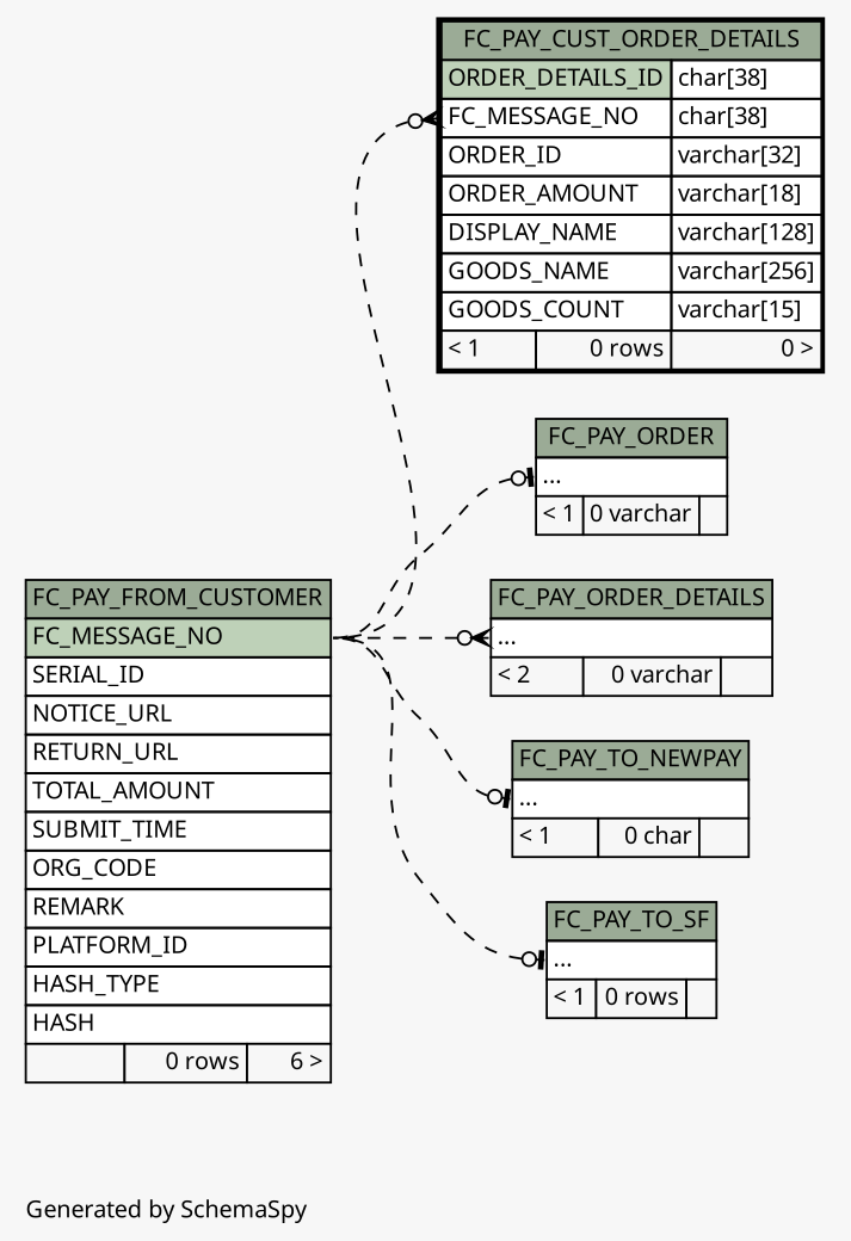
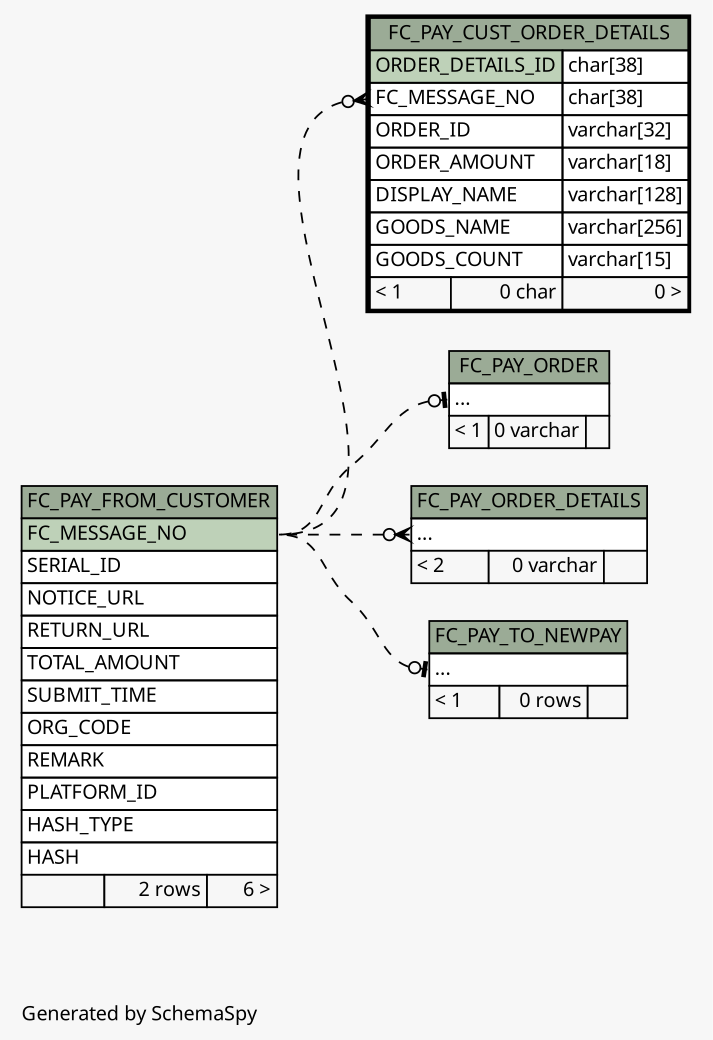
  digraph {
    bgcolor="#f7f7f7"
    fontname="Microsoft YaHei"
    fontsize=11
    label="\nGenerated by SchemaSpy"
    labeljust=l
    nodesep=0.18
    rankdir=RL
    ranksep=0.46
    node [fontname="Microsoft YaHei" fontsize=11 shape=plaintext]
    edge [arrowhead=none arrowsize=0.8 arrowtail=teeodot dir=back headport="FC_MESSAGE_NO:e" style=dashed tailport="elipses:w"]
-   n1 [label=<     <TABLE BORDER="2" CELLBORDER="1" CELLSPACING="0" BGCOLOR="#ffffff">       <TR><TD COLSPAN="3" BGCOLOR="#9bab96" ALIGN="CENTER">FC_PAY_CUST_ORDER_DETAILS</TD></TR>       <TR><TD PORT="ORDER_DETAILS_ID" COLSPAN="2" BGCOLOR="#bed1b8" ALIGN="LEFT">ORDER_DETAILS_ID</TD><TD PORT="ORDER_DETAILS_ID.type" ALIGN="LEFT">char[38]</TD></TR>       <TR><TD PORT="FC_MESSAGE_NO" COLSPAN="2" ALIGN="LEFT">FC_MESSAGE_NO</TD><TD PORT="FC_MESSAGE_NO.type" ALIGN="LEFT">char[38]</TD></TR>       <TR><TD PORT="ORDER_ID" COLSPAN="2" ALIGN="LEFT">ORDER_ID</TD><TD PORT="ORDER_ID.type" ALIGN="LEFT">varchar[32]</TD></TR>       <TR><TD PORT="ORDER_AMOUNT" COLSPAN="2" ALIGN="LEFT">ORDER_AMOUNT</TD><TD PORT="ORDER_AMOUNT.type" ALIGN="LEFT">varchar[18]</TD></TR>       <TR><TD PORT="DISPLAY_NAME" COLSPAN="2" ALIGN="LEFT">DISPLAY_NAME</TD><TD PORT="DISPLAY_NAME.type" ALIGN="LEFT">varchar[128]</TD></TR>       <TR><TD PORT="GOODS_NAME" COLSPAN="2" ALIGN="LEFT">GOODS_NAME</TD><TD PORT="GOODS_NAME.type" ALIGN="LEFT">varchar[256]</TD></TR>       <TR><TD PORT="GOODS_COUNT" COLSPAN="2" ALIGN="LEFT">GOODS_COUNT</TD><TD PORT="GOODS_COUNT.type" ALIGN="LEFT">varchar[15]</TD></TR>       <TR><TD ALIGN="LEFT" BGCOLOR="#f7f7f7">&lt; 1</TD><TD ALIGN="RIGHT" BGCOLOR="#f7f7f7">0 rows</TD><TD ALIGN="RIGHT" BGCOLOR="#f7f7f7">0 &gt;</TD></TR>     </TABLE>>]
-   n2 [label=<     <TABLE BORDER="0" CELLBORDER="1" CELLSPACING="0" BGCOLOR="#ffffff">       <TR><TD COLSPAN="3" BGCOLOR="#9bab96" ALIGN="CENTER">FC_PAY_FROM_CUSTOMER</TD></TR>       <TR><TD PORT="FC_MESSAGE_NO" COLSPAN="3" BGCOLOR="#bed1b8" ALIGN="LEFT">FC_MESSAGE_NO</TD></TR>       <TR><TD PORT="SERIAL_ID" COLSPAN="3" ALIGN="LEFT">SERIAL_ID</TD></TR>       <TR><TD PORT="NOTICE_URL" COLSPAN="3" ALIGN="LEFT">NOTICE_URL</TD></TR>       <TR><TD PORT="RETURN_URL" COLSPAN="3" ALIGN="LEFT">RETURN_URL</TD></TR>       <TR><TD PORT="TOTAL_AMOUNT" COLSPAN="3" ALIGN="LEFT">TOTAL_AMOUNT</TD></TR>       <TR><TD PORT="SUBMIT_TIME" COLSPAN="3" ALIGN="LEFT">SUBMIT_TIME</TD></TR>       <TR><TD PORT="ORG_CODE" COLSPAN="3" ALIGN="LEFT">ORG_CODE</TD></TR>       <TR><TD PORT="REMARK" COLSPAN="3" ALIGN="LEFT">REMARK</TD></TR>       <TR><TD PORT="PLATFORM_ID" COLSPAN="3" ALIGN="LEFT">PLATFORM_ID</TD></TR>       <TR><TD PORT="HASH_TYPE" COLSPAN="3" ALIGN="LEFT">HASH_TYPE</TD></TR>       <TR><TD PORT="HASH" COLSPAN="3" ALIGN="LEFT">HASH</TD></TR>       <TR><TD ALIGN="LEFT" BGCOLOR="#f7f7f7">  </TD><TD ALIGN="RIGHT" BGCOLOR="#f7f7f7">0 rows</TD><TD ALIGN="RIGHT" BGCOLOR="#f7f7f7">6 &gt;</TD></TR>     </TABLE>>]
+   n1 [label=<     <TABLE BORDER="2" CELLBORDER="1" CELLSPACING="0" BGCOLOR="#ffffff">       <TR><TD COLSPAN="3" BGCOLOR="#9bab96" ALIGN="CENTER">FC_PAY_CUST_ORDER_DETAILS</TD></TR>       <TR><TD PORT="ORDER_DETAILS_ID" COLSPAN="2" BGCOLOR="#bed1b8" ALIGN="LEFT">ORDER_DETAILS_ID</TD><TD PORT="ORDER_DETAILS_ID.type" ALIGN="LEFT">char[38]</TD></TR>       <TR><TD PORT="FC_MESSAGE_NO" COLSPAN="2" ALIGN="LEFT">FC_MESSAGE_NO</TD><TD PORT="FC_MESSAGE_NO.type" ALIGN="LEFT">char[38]</TD></TR>       <TR><TD PORT="ORDER_ID" COLSPAN="2" ALIGN="LEFT">ORDER_ID</TD><TD PORT="ORDER_ID.type" ALIGN="LEFT">varchar[32]</TD></TR>       <TR><TD PORT="ORDER_AMOUNT" COLSPAN="2" ALIGN="LEFT">ORDER_AMOUNT</TD><TD PORT="ORDER_AMOUNT.type" ALIGN="LEFT">varchar[18]</TD></TR>       <TR><TD PORT="DISPLAY_NAME" COLSPAN="2" ALIGN="LEFT">DISPLAY_NAME</TD><TD PORT="DISPLAY_NAME.type" ALIGN="LEFT">varchar[128]</TD></TR>       <TR><TD PORT="GOODS_NAME" COLSPAN="2" ALIGN="LEFT">GOODS_NAME</TD><TD PORT="GOODS_NAME.type" ALIGN="LEFT">varchar[256]</TD></TR>       <TR><TD PORT="GOODS_COUNT" COLSPAN="2" ALIGN="LEFT">GOODS_COUNT</TD><TD PORT="GOODS_COUNT.type" ALIGN="LEFT">varchar[15]</TD></TR>       <TR><TD ALIGN="LEFT" BGCOLOR="#f7f7f7">&lt; 1</TD><TD ALIGN="RIGHT" BGCOLOR="#f7f7f7">0 char</TD><TD ALIGN="RIGHT" BGCOLOR="#f7f7f7">0 &gt;</TD></TR>     </TABLE>>]
+   n2 [label=<     <TABLE BORDER="0" CELLBORDER="1" CELLSPACING="0" BGCOLOR="#ffffff">       <TR><TD COLSPAN="3" BGCOLOR="#9bab96" ALIGN="CENTER">FC_PAY_FROM_CUSTOMER</TD></TR>       <TR><TD PORT="FC_MESSAGE_NO" COLSPAN="3" BGCOLOR="#bed1b8" ALIGN="LEFT">FC_MESSAGE_NO</TD></TR>       <TR><TD PORT="SERIAL_ID" COLSPAN="3" ALIGN="LEFT">SERIAL_ID</TD></TR>       <TR><TD PORT="NOTICE_URL" COLSPAN="3" ALIGN="LEFT">NOTICE_URL</TD></TR>       <TR><TD PORT="RETURN_URL" COLSPAN="3" ALIGN="LEFT">RETURN_URL</TD></TR>       <TR><TD PORT="TOTAL_AMOUNT" COLSPAN="3" ALIGN="LEFT">TOTAL_AMOUNT</TD></TR>       <TR><TD PORT="SUBMIT_TIME" COLSPAN="3" ALIGN="LEFT">SUBMIT_TIME</TD></TR>       <TR><TD PORT="ORG_CODE" COLSPAN="3" ALIGN="LEFT">ORG_CODE</TD></TR>       <TR><TD PORT="REMARK" COLSPAN="3" ALIGN="LEFT">REMARK</TD></TR>       <TR><TD PORT="PLATFORM_ID" COLSPAN="3" ALIGN="LEFT">PLATFORM_ID</TD></TR>       <TR><TD PORT="HASH_TYPE" COLSPAN="3" ALIGN="LEFT">HASH_TYPE</TD></TR>       <TR><TD PORT="HASH" COLSPAN="3" ALIGN="LEFT">HASH</TD></TR>       <TR><TD ALIGN="LEFT" BGCOLOR="#f7f7f7">  </TD><TD ALIGN="RIGHT" BGCOLOR="#f7f7f7">2 rows</TD><TD ALIGN="RIGHT" BGCOLOR="#f7f7f7">6 &gt;</TD></TR>     </TABLE>>]
    n3 [label=<     <TABLE BORDER="0" CELLBORDER="1" CELLSPACING="0" BGCOLOR="#ffffff">       <TR><TD COLSPAN="3" BGCOLOR="#9bab96" ALIGN="CENTER">FC_PAY_ORDER</TD></TR>       <TR><TD PORT="elipses" COLSPAN="3" ALIGN="LEFT">...</TD></TR>       <TR><TD ALIGN="LEFT" BGCOLOR="#f7f7f7">&lt; 1</TD><TD ALIGN="RIGHT" BGCOLOR="#f7f7f7">0 varchar</TD><TD ALIGN="RIGHT" BGCOLOR="#f7f7f7">  </TD></TR>     </TABLE>>]
    n4 [label=<     <TABLE BORDER="0" CELLBORDER="1" CELLSPACING="0" BGCOLOR="#ffffff">       <TR><TD COLSPAN="3" BGCOLOR="#9bab96" ALIGN="CENTER">FC_PAY_ORDER_DETAILS</TD></TR>       <TR><TD PORT="elipses" COLSPAN="3" ALIGN="LEFT">...</TD></TR>       <TR><TD ALIGN="LEFT" BGCOLOR="#f7f7f7">&lt; 2</TD><TD ALIGN="RIGHT" BGCOLOR="#f7f7f7">0 varchar</TD><TD ALIGN="RIGHT" BGCOLOR="#f7f7f7">  </TD></TR>     </TABLE>>]
-   n5 [label=<     <TABLE BORDER="0" CELLBORDER="1" CELLSPACING="0" BGCOLOR="#ffffff">       <TR><TD COLSPAN="3" BGCOLOR="#9bab96" ALIGN="CENTER">FC_PAY_TO_NEWPAY</TD></TR>       <TR><TD PORT="elipses" COLSPAN="3" ALIGN="LEFT">...</TD></TR>       <TR><TD ALIGN="LEFT" BGCOLOR="#f7f7f7">&lt; 1</TD><TD ALIGN="RIGHT" BGCOLOR="#f7f7f7">0 char</TD><TD ALIGN="RIGHT" BGCOLOR="#f7f7f7">  </TD></TR>     </TABLE>>]
-   n6 [label=<     <TABLE BORDER="0" CELLBORDER="1" CELLSPACING="0" BGCOLOR="#ffffff">       <TR><TD COLSPAN="3" BGCOLOR="#9bab96" ALIGN="CENTER">FC_PAY_TO_SF</TD></TR>       <TR><TD PORT="elipses" COLSPAN="3" ALIGN="LEFT">...</TD></TR>       <TR><TD ALIGN="LEFT" BGCOLOR="#f7f7f7">&lt; 1</TD><TD ALIGN="RIGHT" BGCOLOR="#f7f7f7">0 rows</TD><TD ALIGN="RIGHT" BGCOLOR="#f7f7f7">  </TD></TR>     </TABLE>>]
+   n5 [label=<     <TABLE BORDER="0" CELLBORDER="1" CELLSPACING="0" BGCOLOR="#ffffff">       <TR><TD COLSPAN="3" BGCOLOR="#9bab96" ALIGN="CENTER">FC_PAY_TO_NEWPAY</TD></TR>       <TR><TD PORT="elipses" COLSPAN="3" ALIGN="LEFT">...</TD></TR>       <TR><TD ALIGN="LEFT" BGCOLOR="#f7f7f7">&lt; 1</TD><TD ALIGN="RIGHT" BGCOLOR="#f7f7f7">0 rows</TD><TD ALIGN="RIGHT" BGCOLOR="#f7f7f7">  </TD></TR>     </TABLE>>]
    n1 -> n2 [arrowtail=crowodot tailport="FC_MESSAGE_NO:w"]
    n3 -> n2
    n4 -> n2 [arrowtail=crowodot]
    n5 -> n2
-   n6 -> n2
  }
